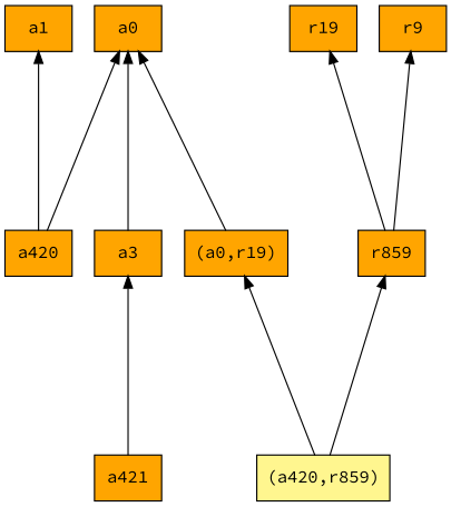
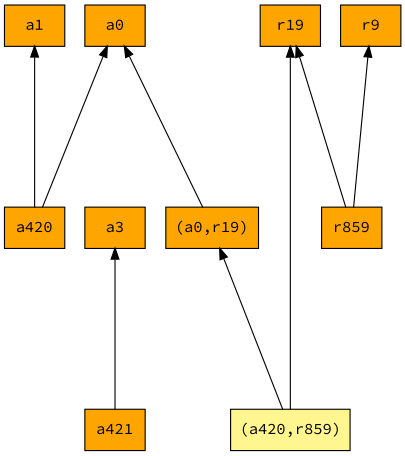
  digraph {
    fontname="Source Code Pro"
    rankdir=BT
    ranksep=2.0
    node [fillcolor=orange fontname="Source Code Pro" shape=record style=filled]
    edge [fontname="Source Code Pro"]
    n1 [label="{a1}"]
    n2 [label="{a420}"]
    n3 [label="{a0}"]
    n4 [label="{a421}"]
    n5 [label="{a3}"]
    n6 [label="{(a0,r19)}"]
    n7 [label="{r19}"]
    n8 [label="{r9}"]
    n9 [fillcolor=khaki1 label="{(a420,r859)}"]
    n10 [label="{r859}"]
    n2 -> n1
    n2 -> n3
    n4 -> n5
-   n5 -> n3
    n6 -> n3
    n9 -> n6
-   n9 -> n10
+   n9 -> n7
    n10 -> n7
    n10 -> n8
  }
